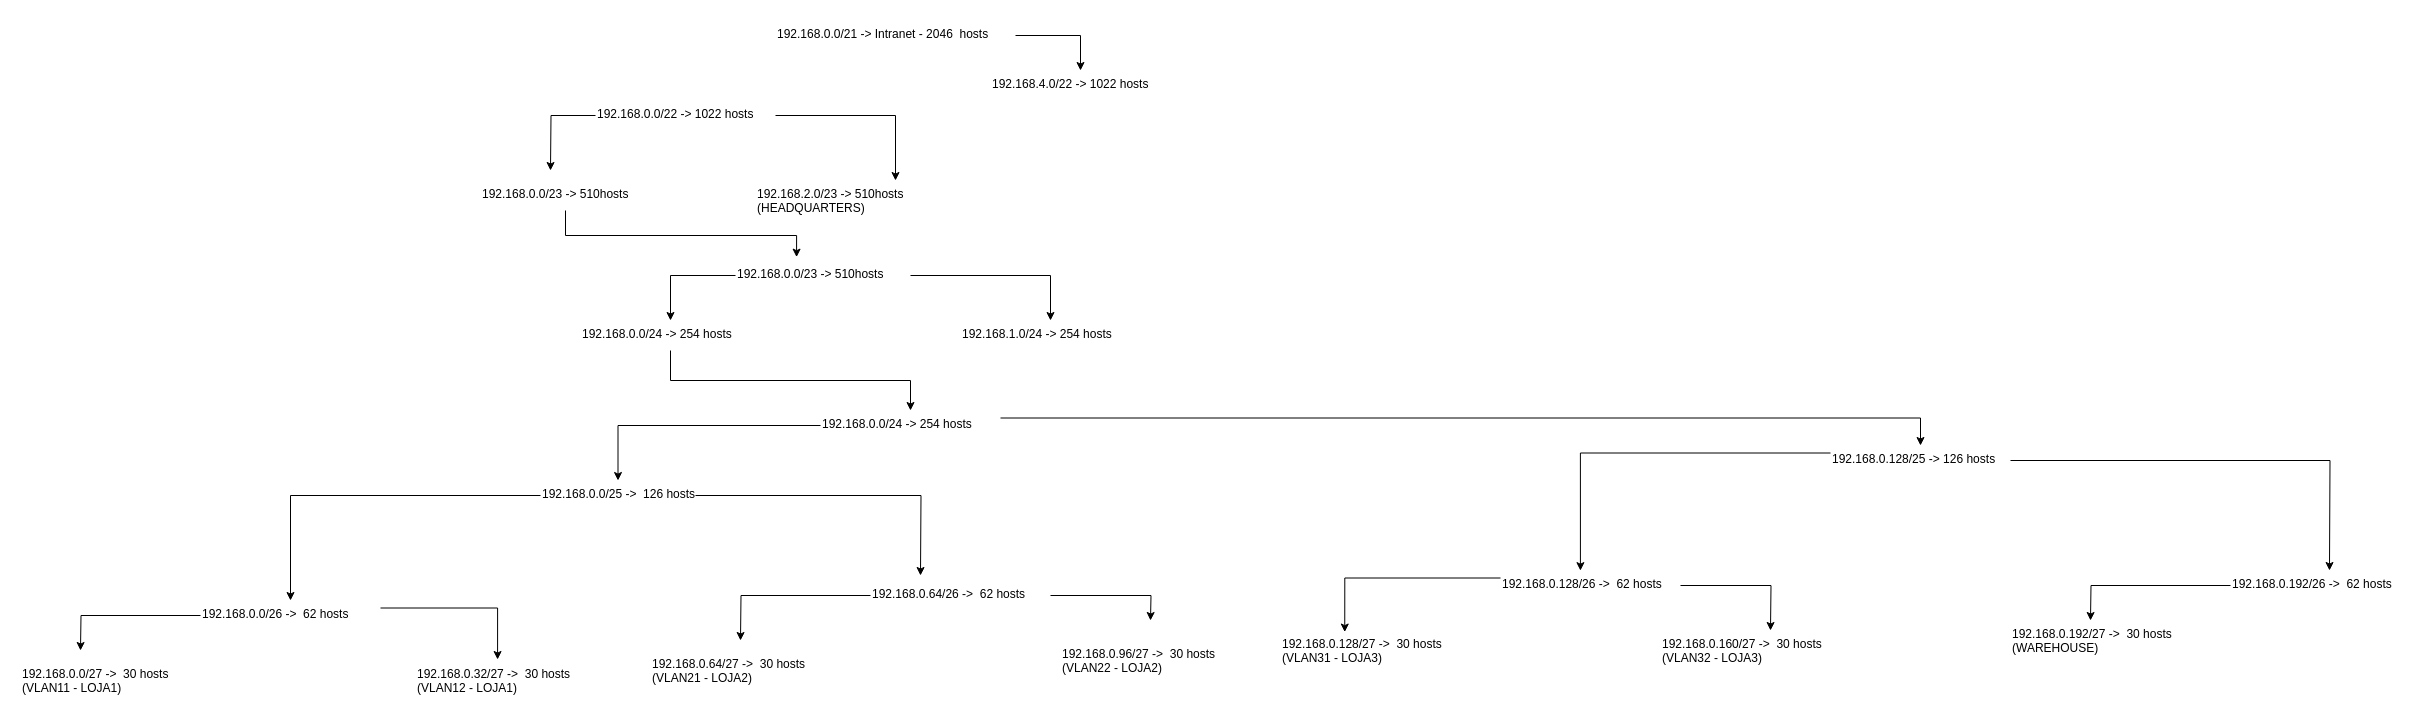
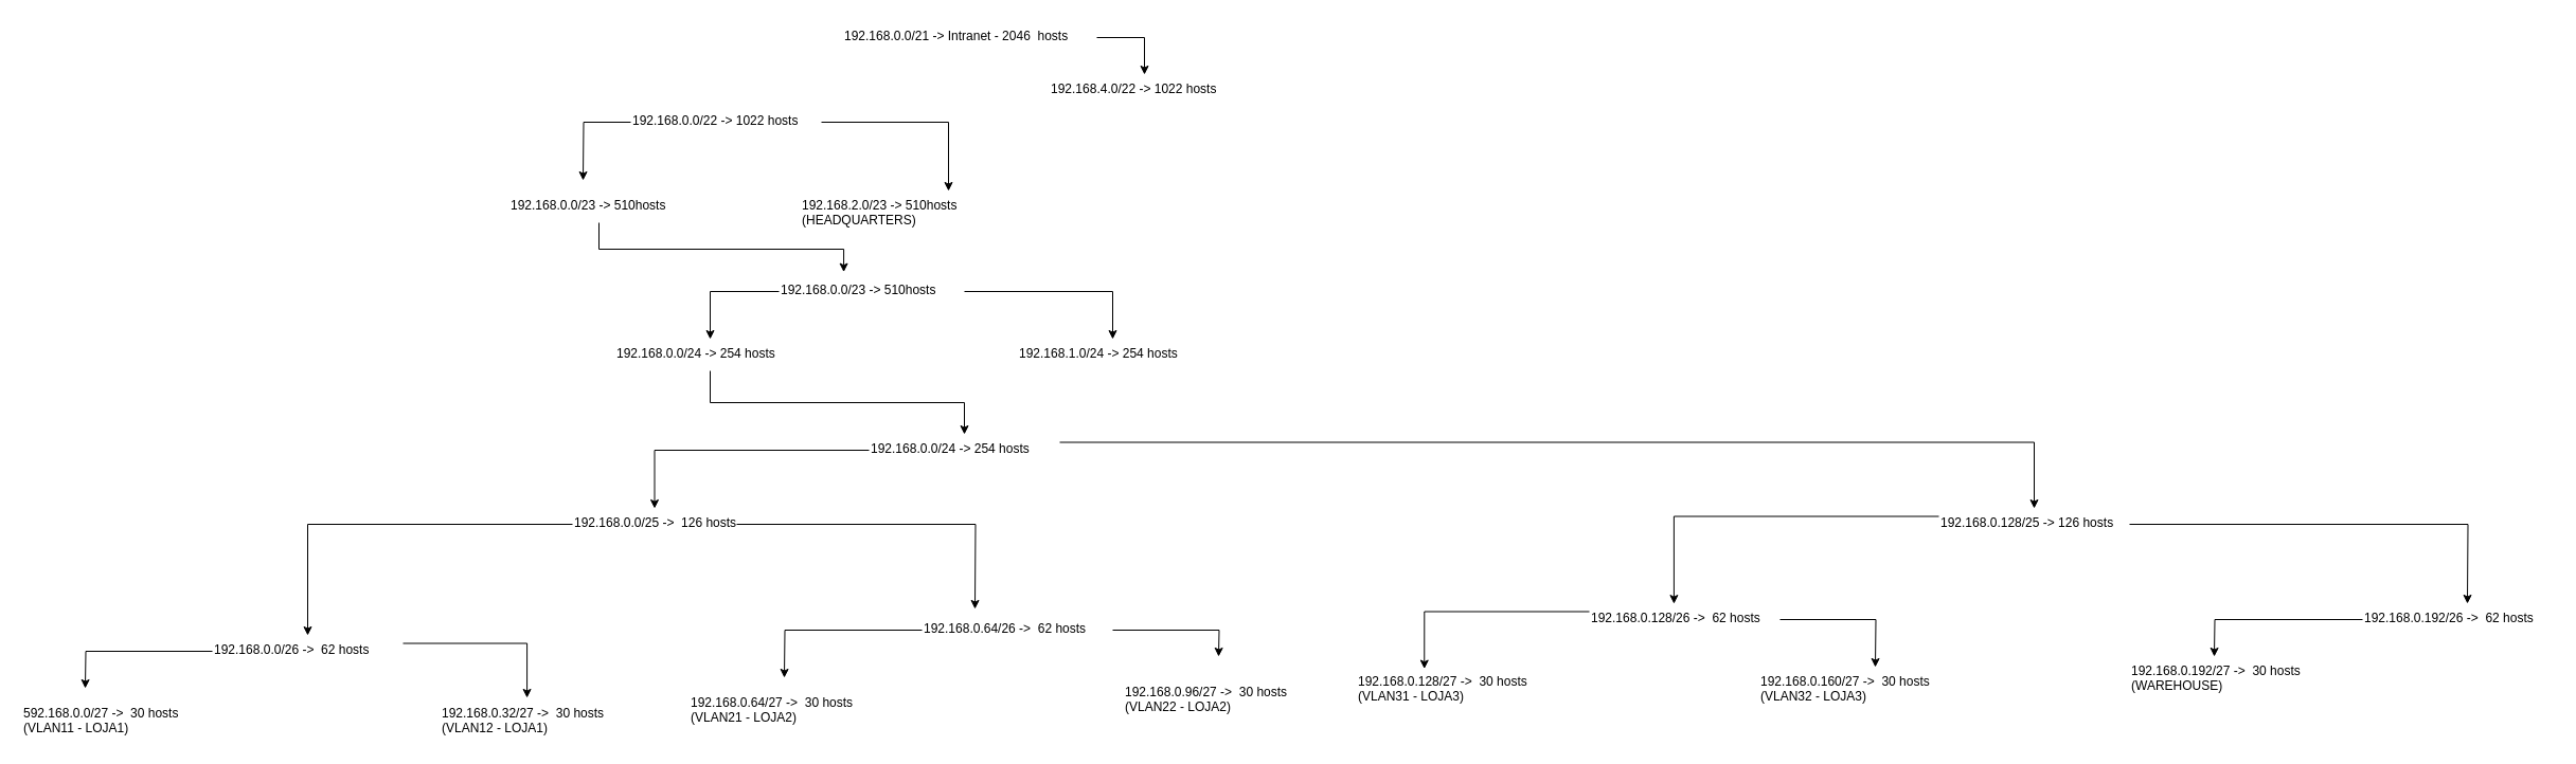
  <mxCell id="0" />
  <mxCell id="1" parent="0" />
  <mxCell id="2" style="edgeStyle=orthogonalEdgeStyle;rounded=0;orthogonalLoop=1;jettySize=auto;html=1;exitX=1;exitY=0.5;exitDx=0;exitDy=0;entryX=0.5;entryY=0;entryDx=0;entryDy=0;" edge="1" parent="1" source="3" target="7"><mxGeometry relative="1" as="geometry" /></mxCell>
- <mxCell id="3" value="192.168.0.0/21 -&gt; Intranet - 2046  hosts" style="text;html=1;" vertex="1" parent="1"><mxGeometry x="775" width="240" height="30" as="geometry" y="20" /></mxCell>
+ <mxCell id="3" value="192.168.0.0/21 -&gt; Intranet - 2046  hosts" style="text;html=1;" vertex="1" parent="1"><mxGeometry x="795" y="20" width="240" height="30" as="geometry" /></mxCell>
  <mxCell id="4" style="edgeStyle=orthogonalEdgeStyle;rounded=0;orthogonalLoop=1;jettySize=auto;html=1;" edge="1" parent="1" source="6"><mxGeometry relative="1" as="geometry"><mxPoint x="550" y="170" as="targetPoint" /></mxGeometry></mxCell>
  <mxCell id="5" style="edgeStyle=orthogonalEdgeStyle;rounded=0;orthogonalLoop=1;jettySize=auto;html=1;exitX=1;exitY=0.5;exitDx=0;exitDy=0;" edge="1" parent="1" source="6" target="10"><mxGeometry relative="1" as="geometry" /></mxCell>
  <mxCell id="6" value="192.168.0.0/22 -&gt; 1022 hosts" style="text;html=1;" vertex="1" parent="1"><mxGeometry x="595" y="100" width="180" height="30" as="geometry" /></mxCell>
  <mxCell id="7" value="192.168.4.0/22 -&gt; 1022 hosts" style="text;html=1;" vertex="1" parent="1"><mxGeometry x="990" y="70" width="180" height="30" as="geometry" /></mxCell>
  <mxCell id="8" style="edgeStyle=orthogonalEdgeStyle;rounded=0;orthogonalLoop=1;jettySize=auto;html=1;exitX=0.5;exitY=1;exitDx=0;exitDy=0;entryX=0.349;entryY=-0.112;entryDx=0;entryDy=0;entryPerimeter=0;" edge="1" parent="1" source="9" target="13"><mxGeometry relative="1" as="geometry" /></mxCell>
  <mxCell id="9" value="192.168.0.0/23 -&gt; 510hosts" style="text;html=1;" vertex="1" parent="1"><mxGeometry x="480" y="180" width="170" height="30" as="geometry" /></mxCell>
  <mxCell id="10" value="192.168.2.0/23 -&amp;gt; 510hosts&lt;br&gt;(HEADQUARTERS)" style="text;html=1;" vertex="1" parent="1"><mxGeometry x="755" y="180" width="280" height="30" as="geometry" /></mxCell>
  <mxCell id="11" style="edgeStyle=orthogonalEdgeStyle;rounded=0;orthogonalLoop=1;jettySize=auto;html=1;exitX=0;exitY=0.5;exitDx=0;exitDy=0;" edge="1" parent="1" source="13" target="15"><mxGeometry relative="1" as="geometry" /></mxCell>
  <mxCell id="12" style="edgeStyle=orthogonalEdgeStyle;rounded=0;orthogonalLoop=1;jettySize=auto;html=1;entryX=0.5;entryY=0;entryDx=0;entryDy=0;" edge="1" parent="1" source="13" target="16"><mxGeometry relative="1" as="geometry" /></mxCell>
  <mxCell id="13" value="192.168.0.0/23 -&amp;gt; 510hosts" style="text;html=1;" vertex="1" parent="1"><mxGeometry x="735" y="260" width="175" height="30" as="geometry" /></mxCell>
  <mxCell id="14" style="edgeStyle=orthogonalEdgeStyle;rounded=0;orthogonalLoop=1;jettySize=auto;html=1;exitX=0.5;exitY=1;exitDx=0;exitDy=0;entryX=0.5;entryY=0;entryDx=0;entryDy=0;" edge="1" parent="1" source="15" target="19"><mxGeometry relative="1" as="geometry" /></mxCell>
  <mxCell id="15" value="192.168.0.0/24 -&amp;gt; 254 hosts" style="text;html=1;" vertex="1" parent="1"><mxGeometry x="580" y="320" width="180" height="30" as="geometry" /></mxCell>
  <mxCell id="16" value="192.168.1.0/24 -&amp;gt; 254 hosts" style="text;html=1;" vertex="1" parent="1"><mxGeometry x="960" y="320" width="180" height="30" as="geometry" /></mxCell>
  <mxCell id="17" style="edgeStyle=orthogonalEdgeStyle;rounded=0;orthogonalLoop=1;jettySize=auto;html=1;entryX=0.5;entryY=0;entryDx=0;entryDy=0;" edge="1" parent="1" source="19" target="22"><mxGeometry relative="1" as="geometry" /></mxCell>
  <mxCell id="18" style="edgeStyle=orthogonalEdgeStyle;rounded=0;orthogonalLoop=1;jettySize=auto;html=1;exitX=1;exitY=0.25;exitDx=0;exitDy=0;entryX=0.5;entryY=0;entryDx=0;entryDy=0;" edge="1" parent="1" source="19" target="25"><mxGeometry relative="1" as="geometry" /></mxCell>
  <mxCell id="19" value="192.168.0.0/24 -&amp;gt; 254 hosts" style="text;html=1;" vertex="1" parent="1"><mxGeometry x="820" y="410" width="180" height="30" as="geometry" /></mxCell>
  <mxCell id="20" style="edgeStyle=orthogonalEdgeStyle;rounded=0;orthogonalLoop=1;jettySize=auto;html=1;exitX=1;exitY=0.5;exitDx=0;exitDy=0;" edge="1" parent="1" source="22"><mxGeometry relative="1" as="geometry"><mxPoint x="920" y="575" as="targetPoint" /><mxPoint x="840" y="470" as="sourcePoint" /></mxGeometry></mxCell>
  <mxCell id="21" style="edgeStyle=orthogonalEdgeStyle;rounded=0;orthogonalLoop=1;jettySize=auto;html=1;exitX=0;exitY=0.5;exitDx=0;exitDy=0;" edge="1" parent="1" source="22" target="28"><mxGeometry relative="1" as="geometry" /></mxCell>
  <mxCell id="22" value="192.168.0.0/25 -&amp;gt;&amp;nbsp; 126 hosts" style="text;html=1;" vertex="1" parent="1"><mxGeometry x="540" y="480" width="155" height="30" as="geometry" /></mxCell>
  <mxCell id="23" style="edgeStyle=orthogonalEdgeStyle;rounded=0;orthogonalLoop=1;jettySize=auto;html=1;exitX=0;exitY=0.25;exitDx=0;exitDy=0;entryX=0.444;entryY=0.005;entryDx=0;entryDy=0;entryPerimeter=0;" edge="1" parent="1" source="25" target="38"><mxGeometry relative="1" as="geometry" /></mxCell>
  <mxCell id="24" style="edgeStyle=orthogonalEdgeStyle;rounded=0;orthogonalLoop=1;jettySize=auto;html=1;" edge="1" parent="1" source="25"><mxGeometry relative="1" as="geometry"><mxPoint x="2329" y="570" as="targetPoint" /></mxGeometry></mxCell>
- <mxCell id="25" value="192.168.0.128/25 -&amp;gt; 126 hosts" style="text;html=1;" vertex="1" parent="1"><mxGeometry x="1830" y="445" width="180" height="30" as="geometry" /></mxCell>
+ <mxCell id="25" value="192.168.0.128/25 -&amp;gt; 126 hosts" style="text;html=1;" vertex="1" parent="1"><mxGeometry x="1830" y="480" width="180" height="30" as="geometry" /></mxCell>
  <mxCell id="26" style="edgeStyle=orthogonalEdgeStyle;rounded=0;orthogonalLoop=1;jettySize=auto;html=1;exitX=1;exitY=0.25;exitDx=0;exitDy=0;entryX=0.456;entryY=-0.025;entryDx=0;entryDy=0;entryPerimeter=0;" edge="1" parent="1" source="28" target="33"><mxGeometry relative="1" as="geometry" /></mxCell>
  <mxCell id="27" style="edgeStyle=orthogonalEdgeStyle;rounded=0;orthogonalLoop=1;jettySize=auto;html=1;" edge="1" parent="1" source="28"><mxGeometry relative="1" as="geometry"><mxPoint x="80" y="650" as="targetPoint" /></mxGeometry></mxCell>
  <mxCell id="28" value="192.168.0.0/26 -&amp;gt;&amp;nbsp; 62 hosts" style="text;html=1;" vertex="1" parent="1"><mxGeometry x="200" y="600" width="180" height="30" as="geometry" /></mxCell>
  <mxCell id="29" style="edgeStyle=orthogonalEdgeStyle;rounded=0;orthogonalLoop=1;jettySize=auto;html=1;" edge="1" parent="1" source="31"><mxGeometry relative="1" as="geometry"><mxPoint x="740" y="640" as="targetPoint" /></mxGeometry></mxCell>
  <mxCell id="30" style="edgeStyle=orthogonalEdgeStyle;rounded=0;orthogonalLoop=1;jettySize=auto;html=1;exitX=1;exitY=0.5;exitDx=0;exitDy=0;" edge="1" parent="1" source="31"><mxGeometry relative="1" as="geometry"><mxPoint x="1150" y="620" as="targetPoint" /></mxGeometry></mxCell>
  <mxCell id="31" value="192.168.0.64/26 -&amp;gt;&amp;nbsp; 62 hosts" style="text;html=1;" vertex="1" parent="1"><mxGeometry x="870" y="580" width="180" height="30" as="geometry" /></mxCell>
- <mxCell id="32" value="192.168.0.0/27 -&amp;gt;&amp;nbsp; 30 hosts&lt;br&gt;(VLAN11 - LOJA1)" style="text;html=1;" vertex="1" parent="1"><mxGeometry x="20" y="660" width="180" height="40" as="geometry" /></mxCell>
+ <mxCell id="32" value="592.168.0.0/27 -&amp;gt;&amp;nbsp; 30 hosts&lt;br&gt;(VLAN11 - LOJA1)" style="text;html=1;" vertex="1" parent="1"><mxGeometry x="20" y="660" width="180" height="40" as="geometry" /></mxCell>
  <mxCell id="33" value="192.168.0.32/27 -&amp;gt;&amp;nbsp; 30 hosts&lt;br&gt;(VLAN12 - LOJA1)" style="text;html=1;" vertex="1" parent="1"><mxGeometry x="415" y="660" width="180" height="40" as="geometry" /></mxCell>
  <mxCell id="34" value="192.168.0.64/27 -&amp;gt;&amp;nbsp; 30 hosts&lt;br&gt;(VLAN21 - LOJA2)" style="text;html=1;" vertex="1" parent="1"><mxGeometry x="650" y="650" width="180" height="40" as="geometry" /></mxCell>
  <mxCell id="35" value="192.168.0.96/27 -&amp;gt;&amp;nbsp; 30 hosts&lt;br&gt;(VLAN22 - LOJA2)" style="text;html=1;" vertex="1" parent="1"><mxGeometry x="1060" y="640" width="180" height="40" as="geometry" /></mxCell>
  <mxCell id="36" style="edgeStyle=orthogonalEdgeStyle;rounded=0;orthogonalLoop=1;jettySize=auto;html=1;exitX=0;exitY=0.25;exitDx=0;exitDy=0;entryX=0.357;entryY=0.039;entryDx=0;entryDy=0;entryPerimeter=0;" edge="1" parent="1" source="38" target="39"><mxGeometry relative="1" as="geometry" /></mxCell>
  <mxCell id="37" style="edgeStyle=orthogonalEdgeStyle;rounded=0;orthogonalLoop=1;jettySize=auto;html=1;" edge="1" parent="1" source="38"><mxGeometry relative="1" as="geometry"><mxPoint x="1770" y="630" as="targetPoint" /></mxGeometry></mxCell>
  <mxCell id="38" value="192.168.0.128/26 -&amp;gt;&amp;nbsp; 62 hosts" style="text;html=1;" vertex="1" parent="1"><mxGeometry x="1500" y="570" width="180" height="30" as="geometry" /></mxCell>
  <mxCell id="39" value="192.168.0.128/27 -&amp;gt;&amp;nbsp; 30 hosts&lt;br&gt;(VLAN31 - LOJA3)" style="text;html=1;" vertex="1" parent="1"><mxGeometry x="1280" y="630" width="180" height="40" as="geometry" /></mxCell>
  <mxCell id="40" value="192.168.0.160/27 -&amp;gt;&amp;nbsp; 30 hosts&lt;br&gt;(VLAN32 - LOJA3)" style="text;html=1;" vertex="1" parent="1"><mxGeometry x="1660" y="630" width="180" height="40" as="geometry" /></mxCell>
  <mxCell id="41" style="edgeStyle=orthogonalEdgeStyle;rounded=0;orthogonalLoop=1;jettySize=auto;html=1;exitX=0;exitY=0.5;exitDx=0;exitDy=0;" edge="1" parent="1" source="42"><mxGeometry relative="1" as="geometry"><mxPoint x="2090" y="620" as="targetPoint" /></mxGeometry></mxCell>
  <mxCell id="42" value="192.168.0.192/26 -&amp;gt;&amp;nbsp; 62 hosts" style="text;html=1;" vertex="1" parent="1"><mxGeometry x="2230" y="570" width="180" height="30" as="geometry" /></mxCell>
  <mxCell id="43" value="192.168.0.192/27 -&amp;gt;&amp;nbsp; 30 hosts&lt;br&gt;(WAREHOUSE)" style="text;html=1;" vertex="1" parent="1"><mxGeometry x="2010" y="620" width="180" height="40" as="geometry" /></mxCell>
